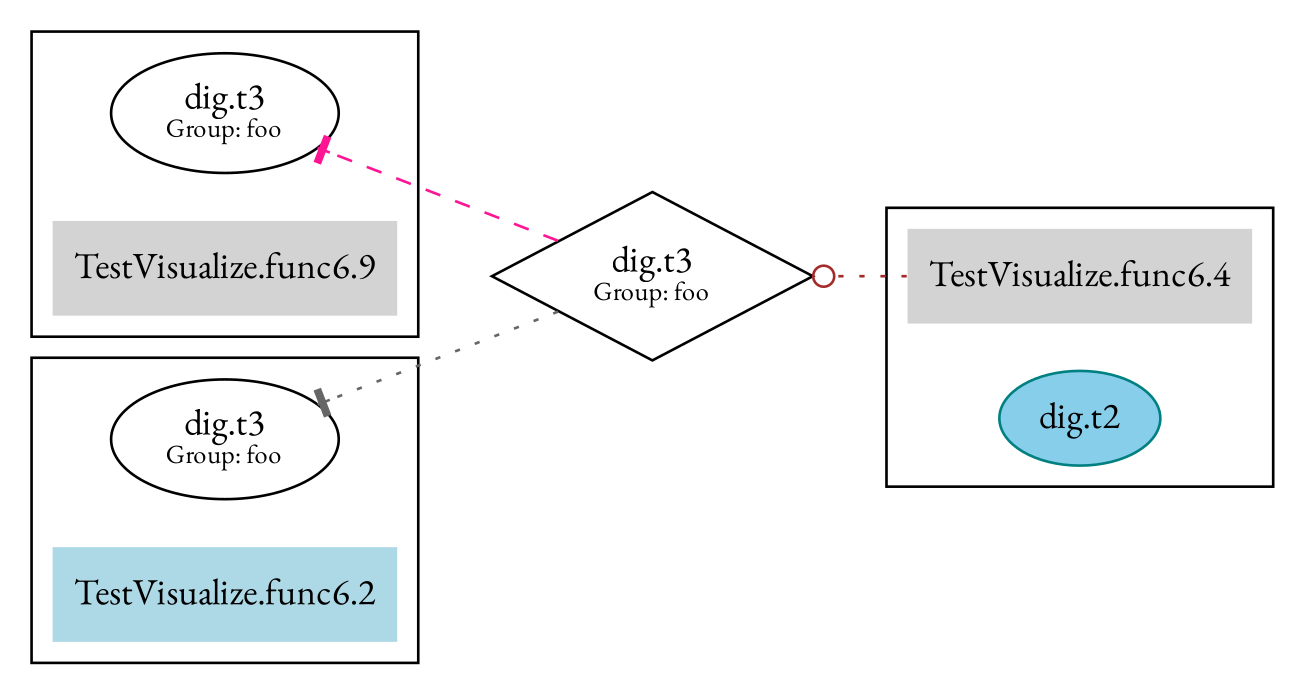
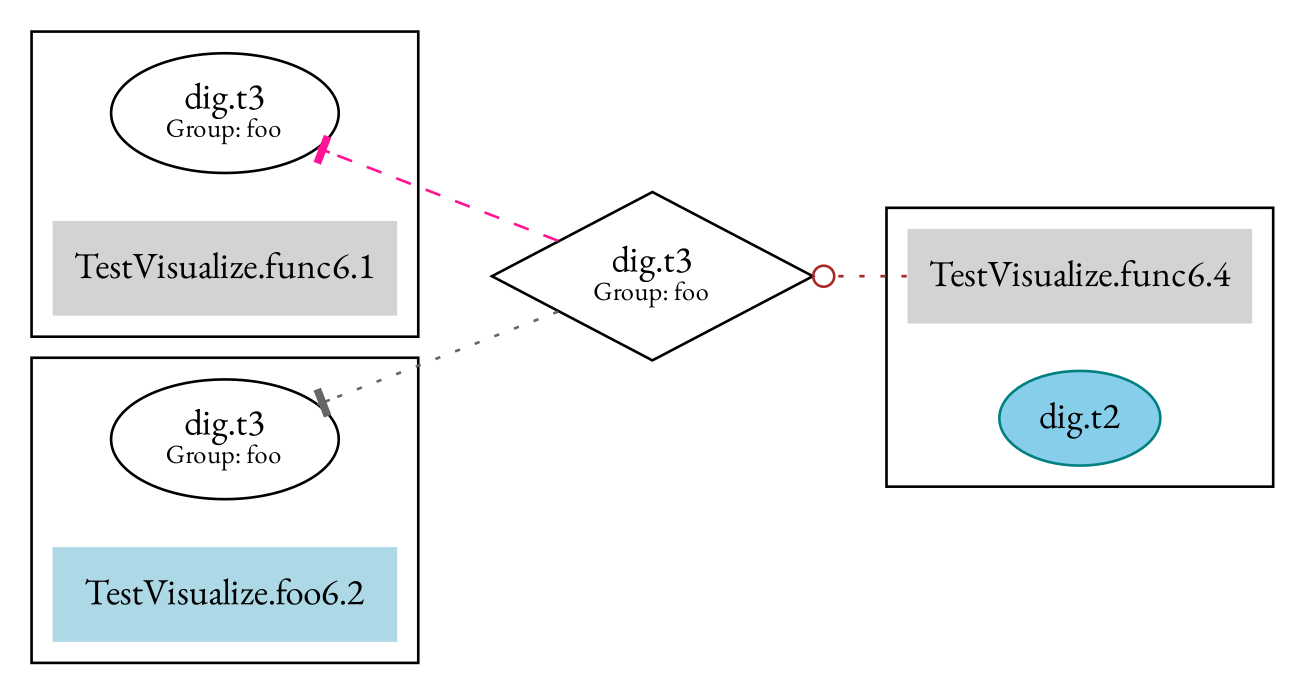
  digraph {
    compound=true
    fontname="EB Garamond"
    rankdir=RL
    node [fontname="EB Garamond" style=filled]
    edge [arrowhead=tee fontname="EB Garamond" style=dotted]
    n1 [label=<dig.t3<BR /><FONT POINT-SIZE="10">Group: foo</FONT>> style=""]
-   n2 [color=deeppink fillcolor=lightgrey label="TestVisualize.func6.9" shape=plaintext]
+   n2 [color=deeppink fillcolor=lightgrey label="TestVisualize.func6.1" shape=plaintext]
    n3 [label=<dig.t3<BR /><FONT POINT-SIZE="10">Group: foo</FONT>> style=""]
-   n4 [color=black fillcolor=lightblue label="TestVisualize.func6.2" shape=plaintext]
+   n4 [color=black fillcolor=lightblue label="TestVisualize.foo6.2" shape=plaintext]
    n5 [color=purple fillcolor=lightgrey label="TestVisualize.func6.4" shape=plaintext]
    n6 [color=teal fillcolor=skyblue label="dig.t2"]
    n7 [label=<dig.t3<BR /><FONT POINT-SIZE="10">Group: foo</FONT>> shape=diamond style=""]
    subgraph cluster_1 {
      n1
      n2
    }
    subgraph cluster_2 {
      n3
      n4
    }
    subgraph cluster_3 {
      n5
      n6
    }
    n5 -> n7 [arrowhead=odot color=brown]
    n7 -> n1 [color=deeppink style=dashed]
    n7 -> n3 [color=gray40]
  }
